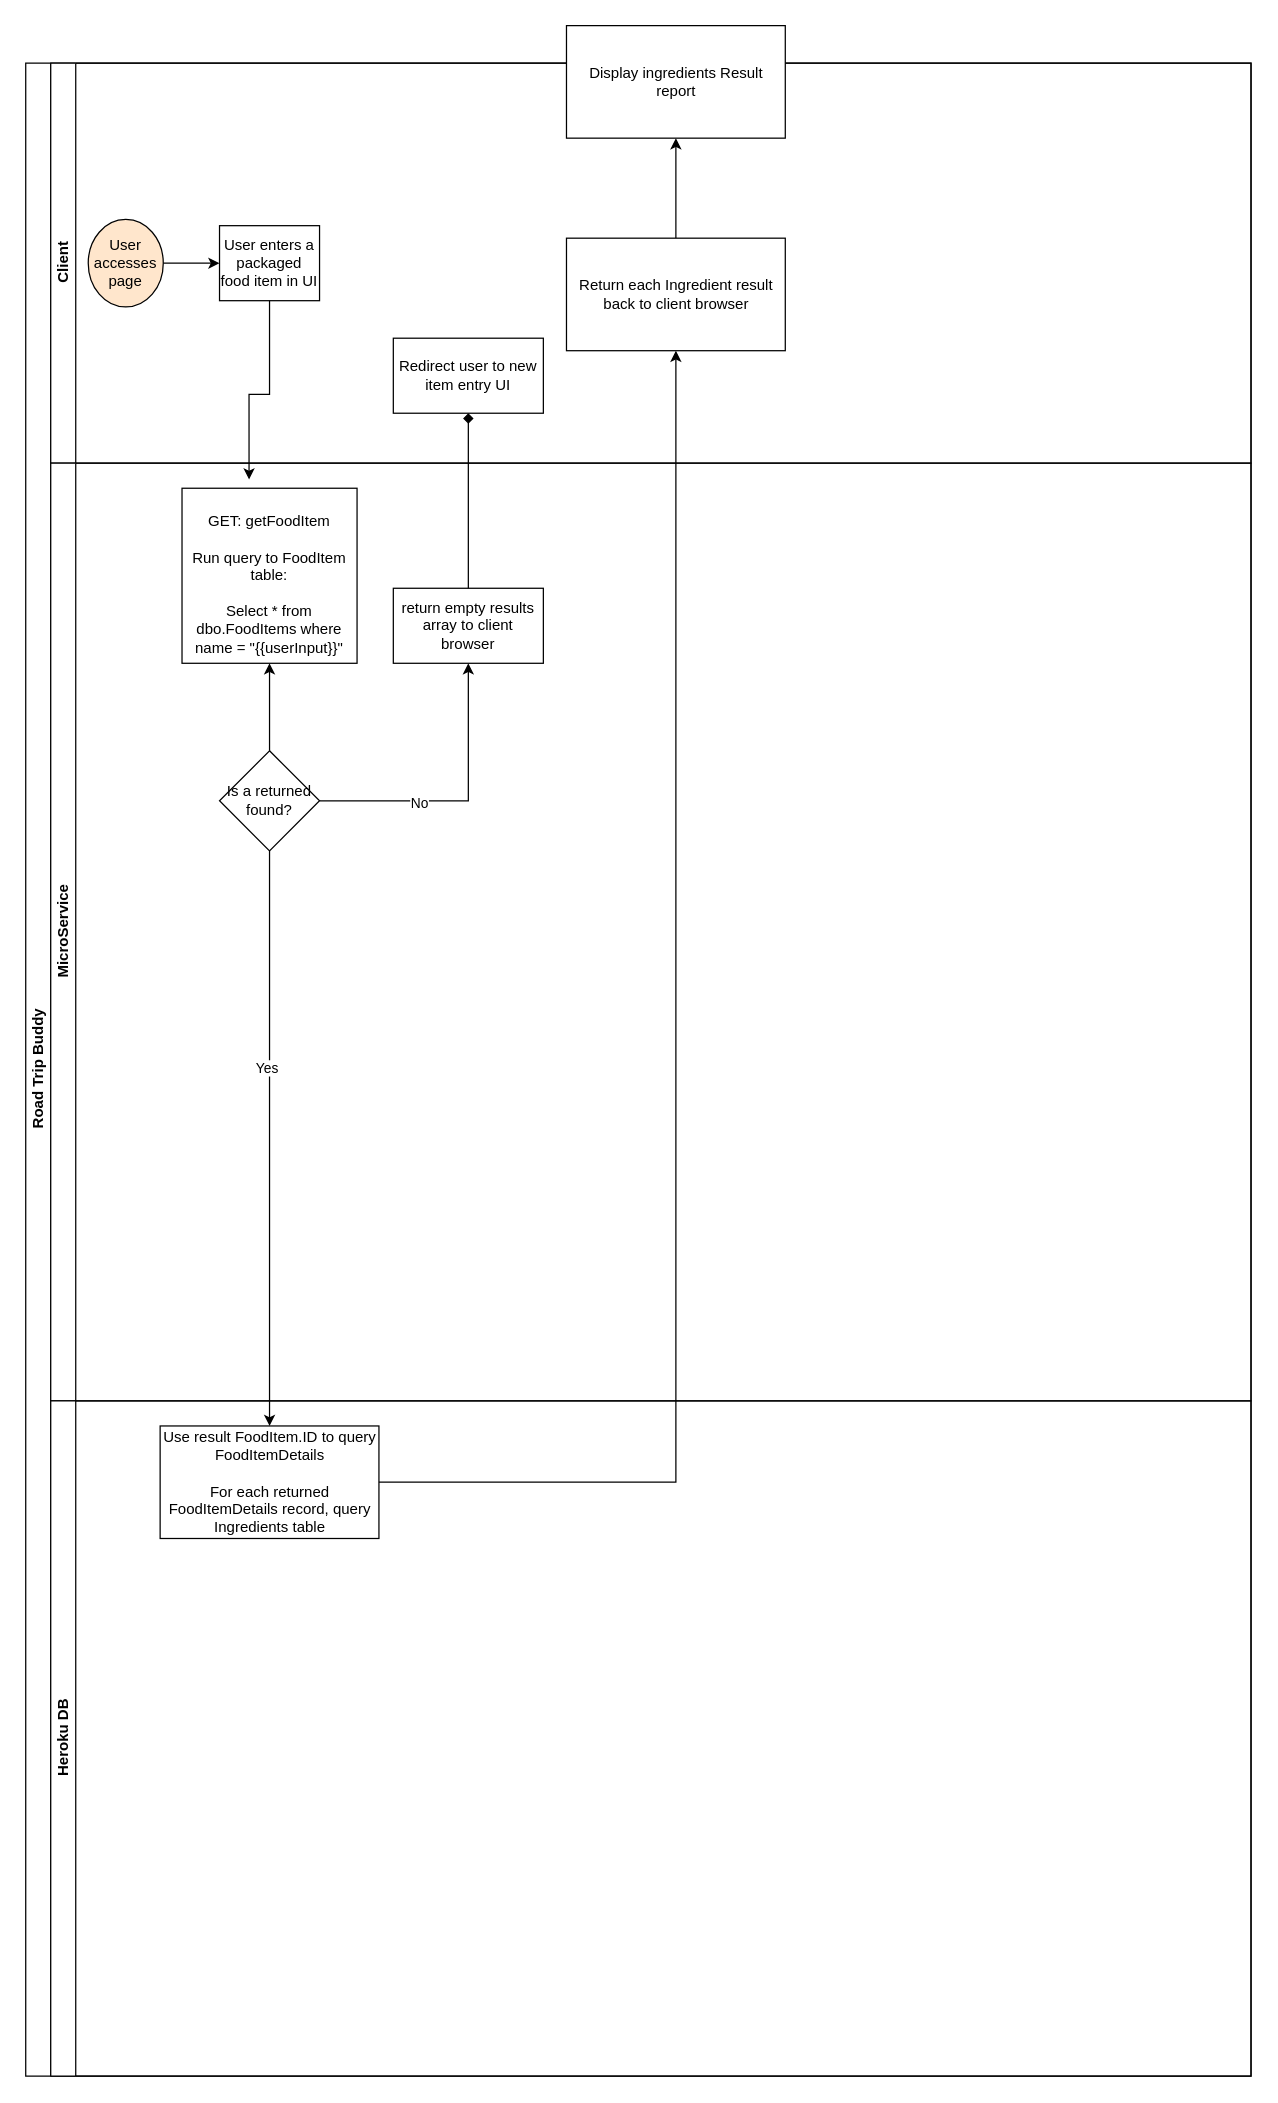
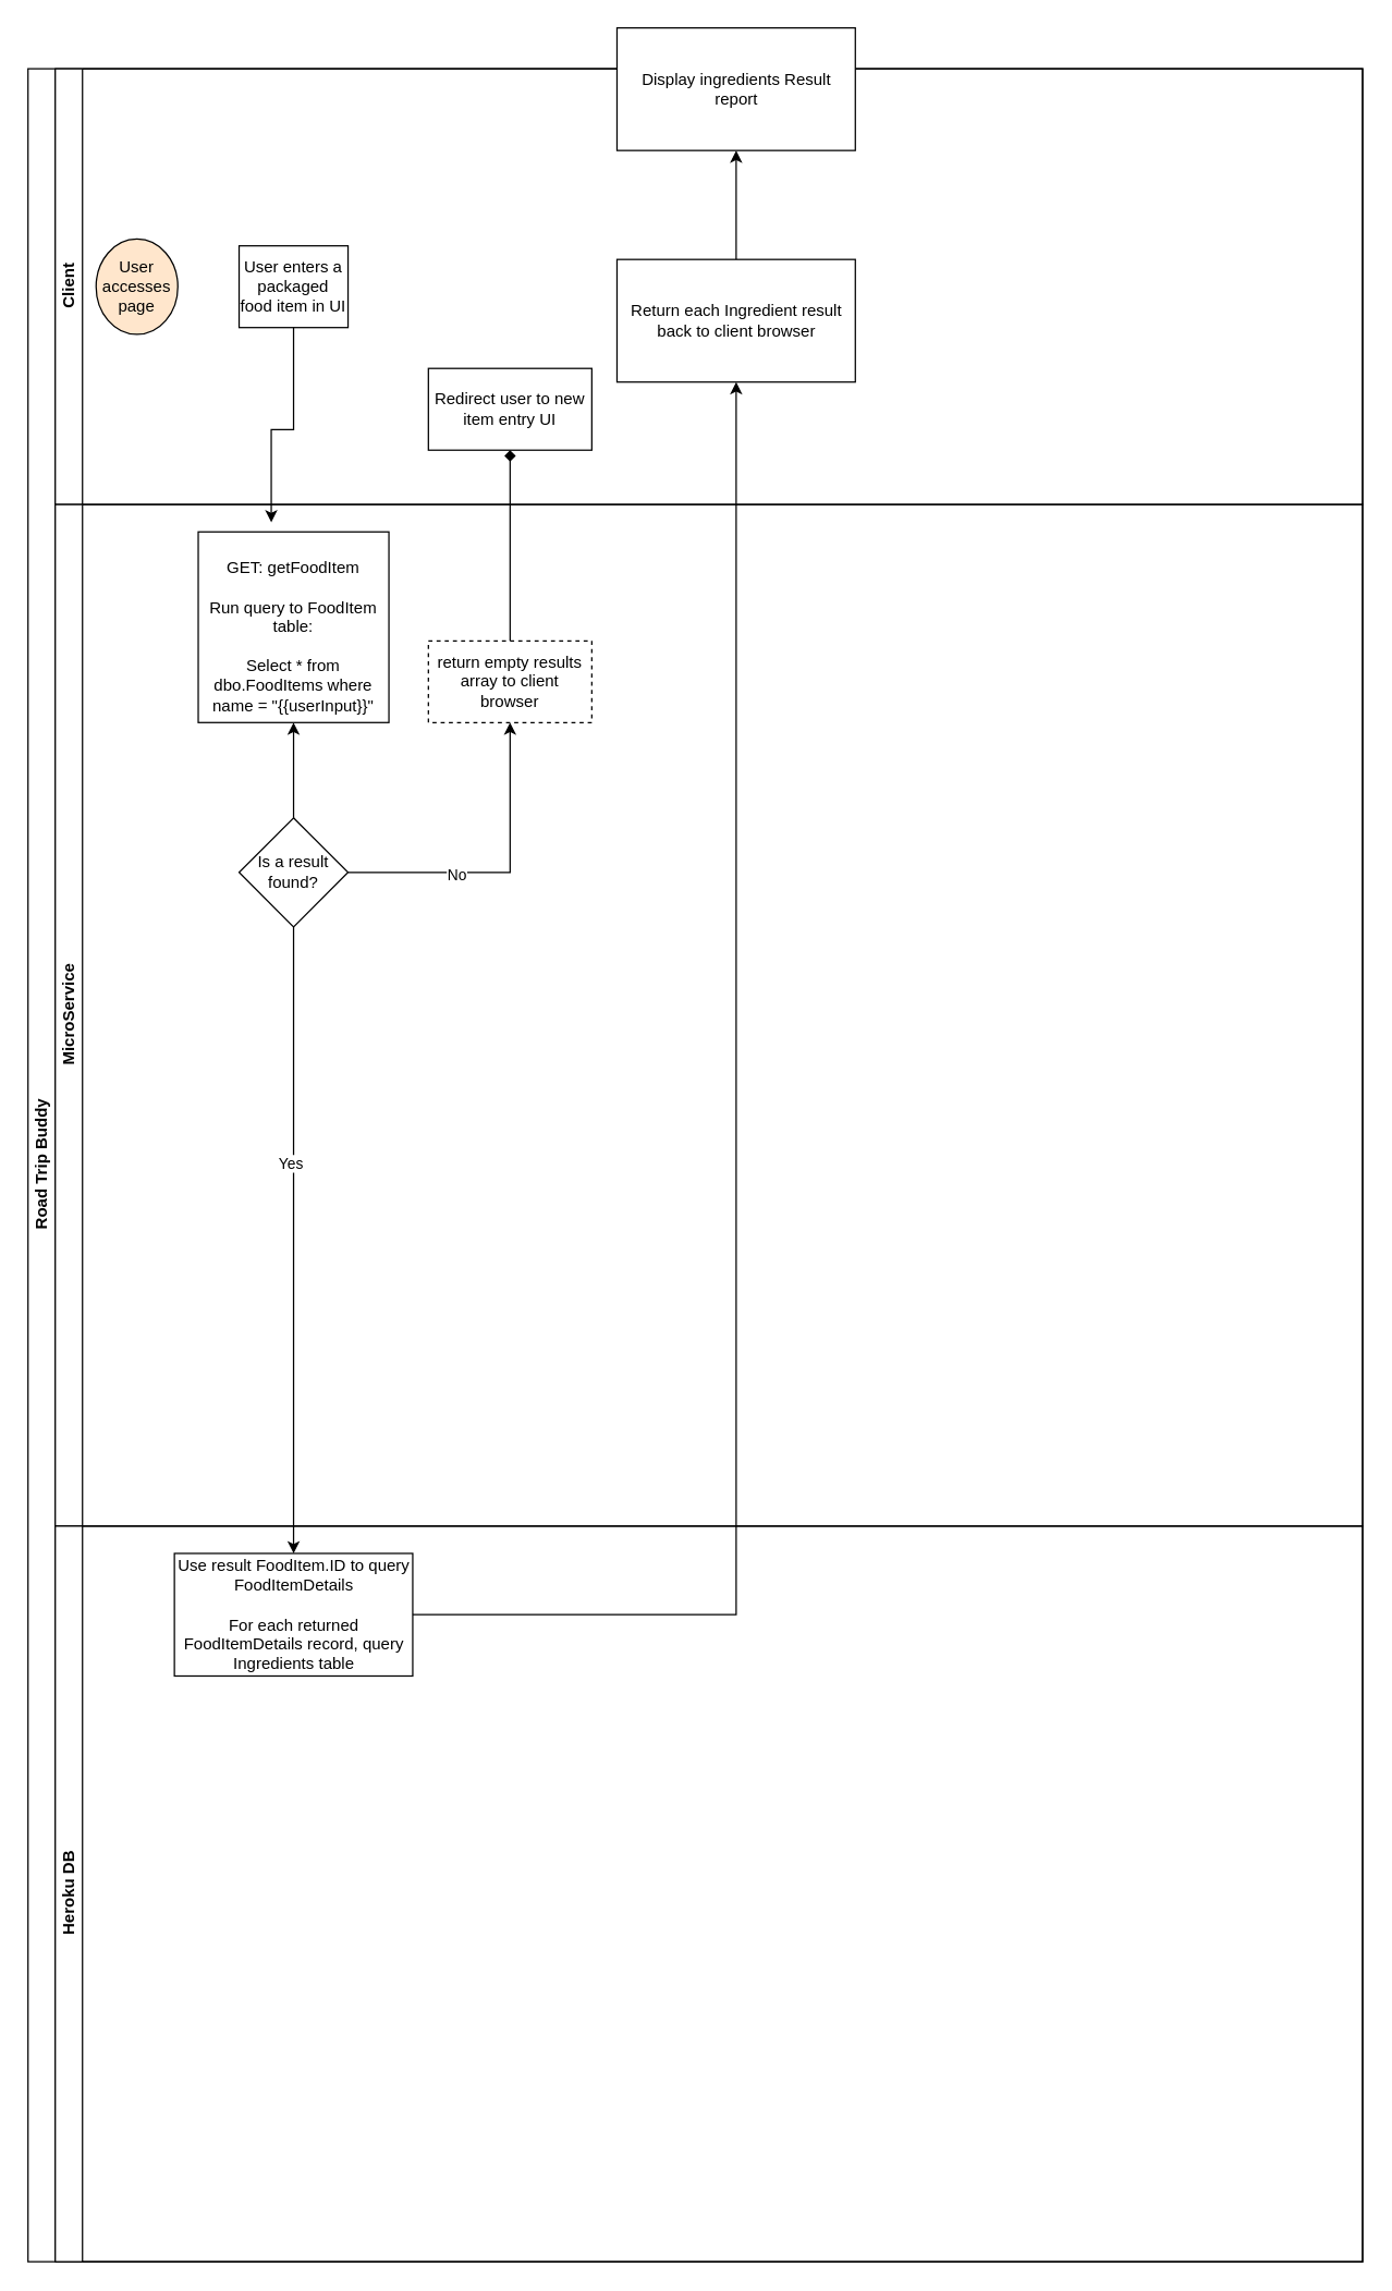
  <mxCell id="0" />
  <mxCell id="1" parent="0" />
  <mxCell id="2" value="Road Trip Buddy" style="swimlane;html=1;childLayout=stackLayout;resizeParent=1;resizeParentMax=0;horizontal=0;startSize=20;horizontalStack=0;" parent="1" vertex="1"><mxGeometry x="20" y="50" width="980" height="1610" as="geometry" /></mxCell>
  <mxCell id="3" value="Client" style="swimlane;html=1;startSize=20;horizontal=0;" parent="2" vertex="1"><mxGeometry x="20" width="960" height="320" as="geometry" /></mxCell>
- <mxCell id="4" value="" style="edgeStyle=orthogonalEdgeStyle;rounded=0;orthogonalLoop=1;jettySize=auto;html=1;" parent="3" source="5" target="6" edge="1"><mxGeometry relative="1" as="geometry" /></mxCell>
  <mxCell id="5" value="User accesses page" style="ellipse;whiteSpace=wrap;html=1;fillColor=#ffe6cc;" parent="3" vertex="1"><mxGeometry x="30" y="125" width="60" height="70" as="geometry" /></mxCell>
  <mxCell id="6" value="User enters a packaged food item in UI" style="rounded=0;whiteSpace=wrap;html=1;fontFamily=Helvetica;fontSize=12;fontColor=#000000;align=center;" parent="3" vertex="1"><mxGeometry x="135" y="130" width="80" height="60" as="geometry" /></mxCell>
  <mxCell id="7" value="Redirect user to new item entry UI" style="whiteSpace=wrap;html=1;rounded=0;" vertex="1" parent="3"><mxGeometry x="274" y="220" width="120" height="60" as="geometry" /></mxCell>
  <mxCell id="8" value="" style="edgeStyle=orthogonalEdgeStyle;rounded=0;orthogonalLoop=1;jettySize=auto;html=1;" edge="1" parent="3" source="9" target="10"><mxGeometry relative="1" as="geometry" /></mxCell>
  <mxCell id="9" value="Return each Ingredient result back to client browser" style="rounded=0;whiteSpace=wrap;html=1;" vertex="1" parent="3"><mxGeometry x="412.5" y="140" width="175" height="90" as="geometry" /></mxCell>
  <mxCell id="10" value="Display ingredients Result report" style="rounded=0;whiteSpace=wrap;html=1;" vertex="1" parent="3"><mxGeometry x="412.5" y="-30" width="175" height="90" as="geometry" /></mxCell>
  <mxCell id="11" value="MicroService" style="swimlane;html=1;startSize=20;horizontal=0;" parent="2" vertex="1"><mxGeometry x="20" y="320" width="960" height="750" as="geometry" /></mxCell>
  <mxCell id="12" value="" style="edgeStyle=orthogonalEdgeStyle;rounded=0;orthogonalLoop=1;jettySize=auto;html=1;" edge="1" parent="11" source="15" target="16"><mxGeometry relative="1" as="geometry" /></mxCell>
  <mxCell id="13" value="" style="edgeStyle=orthogonalEdgeStyle;rounded=0;orthogonalLoop=1;jettySize=auto;html=1;entryX=0.5;entryY=1;entryDx=0;entryDy=0;" edge="1" parent="11" source="15" target="17"><mxGeometry relative="1" as="geometry"><mxPoint x="330" y="210" as="targetPoint" /></mxGeometry></mxCell>
  <mxCell id="14" value="No" style="edgeLabel;html=1;align=center;verticalAlign=middle;resizable=0;points=[];" vertex="1" connectable="0" parent="13"><mxGeometry x="-0.31" y="-1" relative="1" as="geometry"><mxPoint as="offset" /></mxGeometry></mxCell>
- <mxCell id="15" value="Is a returned found?" style="rhombus;whiteSpace=wrap;html=1;" vertex="1" parent="11"><mxGeometry x="135" y="230" width="80" height="80" as="geometry" /></mxCell>
+ <mxCell id="15" value="Is a result found?" style="rhombus;whiteSpace=wrap;html=1;" vertex="1" parent="11"><mxGeometry x="135" y="230" width="80" height="80" as="geometry" /></mxCell>
  <mxCell id="16" value="&lt;br&gt;GET: getFoodItem&lt;br&gt;&lt;br&gt;Run query to FoodItem table:&lt;br&gt;&lt;br&gt;Select * from dbo.FoodItems where name = &quot;{{userInput}}&quot;" style="whiteSpace=wrap;html=1;aspect=fixed;" vertex="1" parent="11"><mxGeometry x="105" y="20" width="140" height="140" as="geometry" /></mxCell>
- <mxCell id="17" value="return empty results array to client browser" style="rounded=0;whiteSpace=wrap;html=1;" vertex="1" parent="11"><mxGeometry x="274" y="100" width="120" height="60" as="geometry" /></mxCell>
+ <mxCell id="17" value="return empty results array to client browser" style="rounded=0;whiteSpace=wrap;html=1;dashed=1;" vertex="1" parent="11"><mxGeometry x="274" y="100" width="120" height="60" as="geometry" /></mxCell>
  <mxCell id="18" value="Heroku DB" style="swimlane;html=1;startSize=20;horizontal=0;" parent="2" vertex="1"><mxGeometry x="20" y="1070" width="960" height="540" as="geometry" /></mxCell>
  <mxCell id="19" value="Use result FoodItem.ID to query FoodItemDetails&lt;br&gt;&lt;br&gt;For each returned FoodItemDetails record, query Ingredients table" style="rounded=0;whiteSpace=wrap;html=1;" vertex="1" parent="18"><mxGeometry x="87.5" y="20" width="175" height="90" as="geometry" /></mxCell>
  <mxCell id="20" style="edgeStyle=orthogonalEdgeStyle;rounded=0;orthogonalLoop=1;jettySize=auto;html=1;entryX=0.383;entryY=-0.05;entryDx=0;entryDy=0;entryPerimeter=0;" edge="1" parent="2" source="6" target="16"><mxGeometry relative="1" as="geometry" /></mxCell>
  <mxCell id="21" value="" style="edgeStyle=orthogonalEdgeStyle;rounded=0;orthogonalLoop=1;jettySize=auto;html=1;endArrow=diamond;" edge="1" parent="2" source="17" target="7"><mxGeometry relative="1" as="geometry" /></mxCell>
  <mxCell id="22" value="" style="edgeStyle=orthogonalEdgeStyle;rounded=0;orthogonalLoop=1;jettySize=auto;html=1;" edge="1" parent="2" source="15" target="19"><mxGeometry relative="1" as="geometry" /></mxCell>
  <mxCell id="23" value="Yes" style="edgeLabel;html=1;align=center;verticalAlign=middle;resizable=0;points=[];" vertex="1" connectable="0" parent="22"><mxGeometry x="-0.247" y="-3" relative="1" as="geometry"><mxPoint as="offset" /></mxGeometry></mxCell>
  <mxCell id="24" value="" style="edgeStyle=orthogonalEdgeStyle;rounded=0;orthogonalLoop=1;jettySize=auto;html=1;" edge="1" parent="2" source="19" target="9"><mxGeometry relative="1" as="geometry" /></mxCell>
